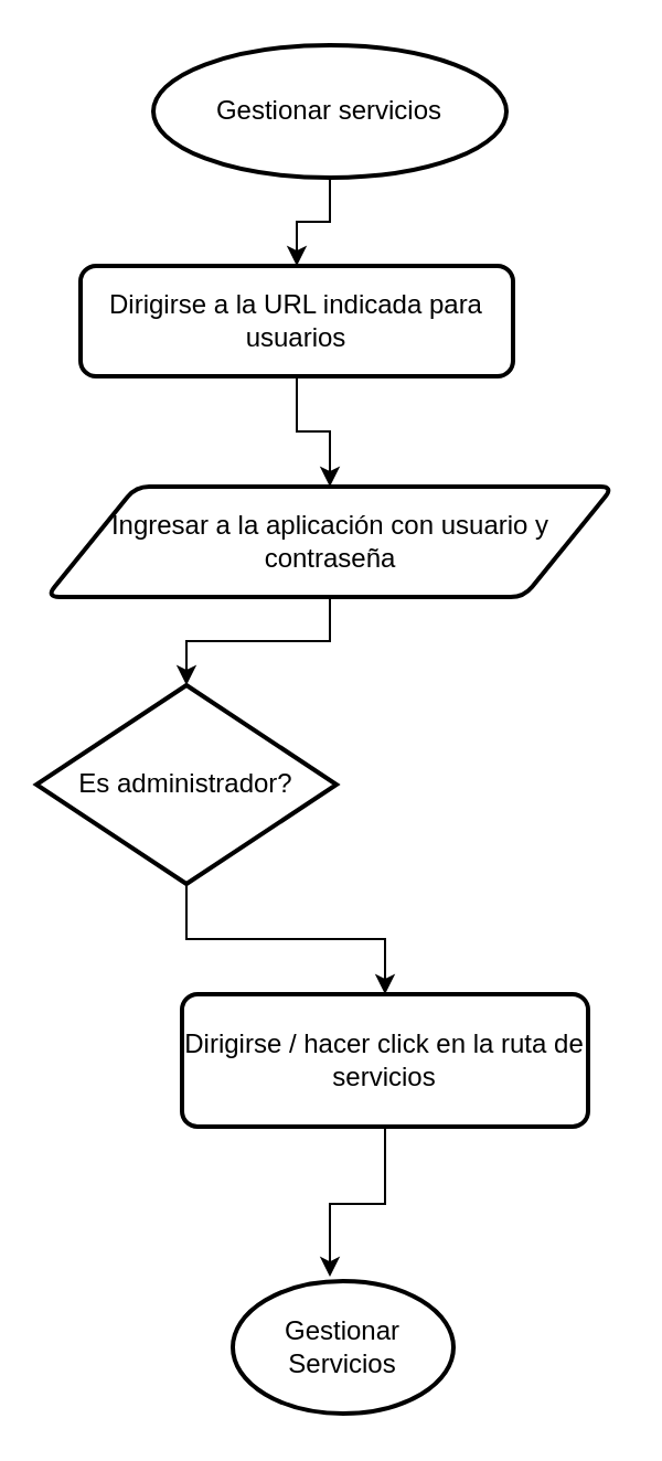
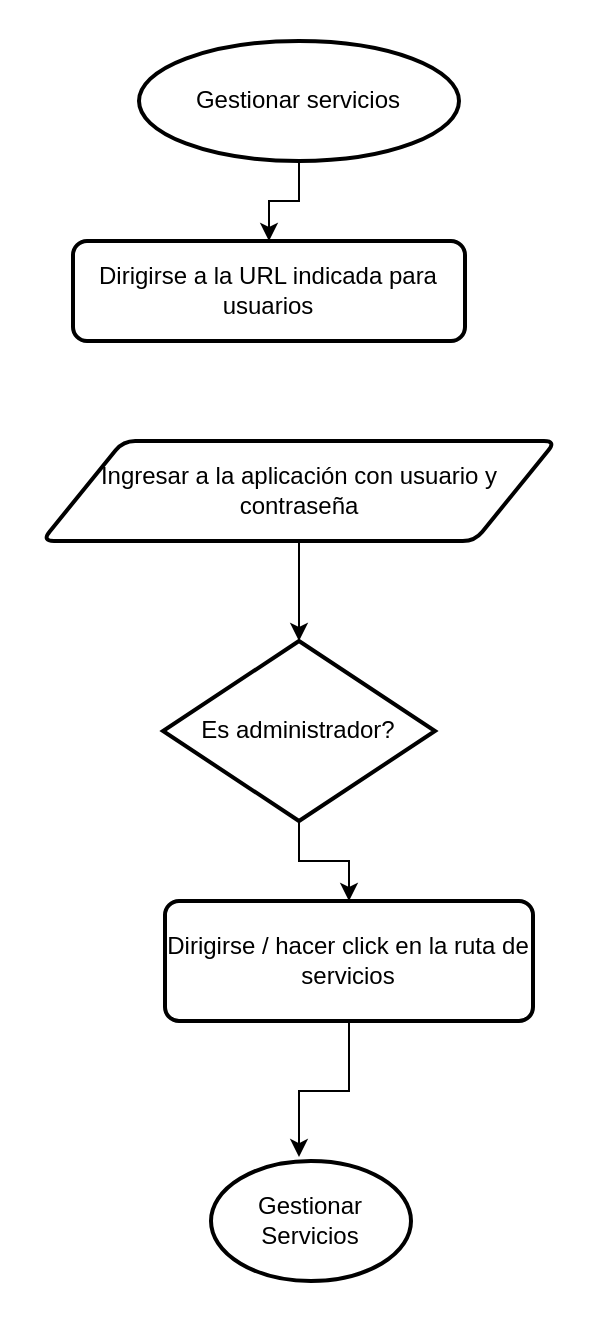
  <mxCell id="0" />
  <mxCell id="1" parent="0" />
  <mxCell id="2" style="edgeStyle=orthogonalEdgeStyle;rounded=0;orthogonalLoop=1;jettySize=auto;html=1;" edge="1" parent="1" source="3" target="5"><mxGeometry relative="1" as="geometry" /></mxCell>
  <mxCell id="3" value="Gestionar servicios" style="strokeWidth=2;html=1;shape=mxgraph.flowchart.start_1;whiteSpace=wrap;" vertex="1" parent="1"><mxGeometry x="69" y="20" width="160" height="60" as="geometry" /></mxCell>
- <mxCell id="4" style="edgeStyle=orthogonalEdgeStyle;rounded=0;orthogonalLoop=1;jettySize=auto;html=1;entryX=0.5;entryY=0;entryDx=0;entryDy=0;" edge="1" parent="1" source="5" target="7"><mxGeometry relative="1" as="geometry" /></mxCell>
  <mxCell id="5" value="Dirigirse a la URL indicada para usuarios" style="rounded=1;whiteSpace=wrap;html=1;absoluteArcSize=1;arcSize=14;strokeWidth=2;" vertex="1" parent="1"><mxGeometry x="36" y="120" width="196" height="50" as="geometry" /></mxCell>
  <mxCell id="6" style="edgeStyle=orthogonalEdgeStyle;rounded=0;orthogonalLoop=1;jettySize=auto;html=1;entryX=0.5;entryY=0;entryDx=0;entryDy=0;entryPerimeter=0;" edge="1" parent="1" source="7" target="9"><mxGeometry relative="1" as="geometry" /></mxCell>
  <mxCell id="7" value="Ingresar a la aplicación con usuario y contraseña" style="shape=parallelogram;html=1;strokeWidth=2;perimeter=parallelogramPerimeter;whiteSpace=wrap;rounded=1;arcSize=12;size=0.158;" vertex="1" parent="1"><mxGeometry x="20.5" y="220" width="257" height="50" as="geometry" /></mxCell>
  <mxCell id="8" style="edgeStyle=orthogonalEdgeStyle;rounded=0;orthogonalLoop=1;jettySize=auto;html=1;entryX=0.5;entryY=0;entryDx=0;entryDy=0;" edge="1" parent="1" source="9" target="11"><mxGeometry relative="1" as="geometry" /></mxCell>
- <mxCell id="9" value="Es administrador?" style="strokeWidth=2;html=1;shape=mxgraph.flowchart.decision;whiteSpace=wrap;" vertex="1" parent="1"><mxGeometry x="16" y="310" width="136" height="90" as="geometry" /></mxCell>
+ <mxCell id="9" value="Es administrador?" style="strokeWidth=2;html=1;shape=mxgraph.flowchart.decision;whiteSpace=wrap;" vertex="1" parent="1"><mxGeometry x="81" y="320" width="136" height="90" as="geometry" /></mxCell>
  <mxCell id="10" style="edgeStyle=orthogonalEdgeStyle;rounded=0;orthogonalLoop=1;jettySize=auto;html=1;entryX=0.44;entryY=-0.033;entryDx=0;entryDy=0;entryPerimeter=0;" edge="1" parent="1" source="11" target="12"><mxGeometry relative="1" as="geometry"><mxPoint x="149" y="560" as="targetPoint" /></mxGeometry></mxCell>
  <mxCell id="11" value="Dirigirse / hacer click en la ruta de servicios" style="rounded=1;whiteSpace=wrap;html=1;absoluteArcSize=1;arcSize=14;strokeWidth=2;" vertex="1" parent="1"><mxGeometry x="82" y="450" width="184" height="60" as="geometry" /></mxCell>
  <mxCell id="12" value="Gestionar Servicios" style="strokeWidth=2;html=1;shape=mxgraph.flowchart.start_1;whiteSpace=wrap;" vertex="1" parent="1"><mxGeometry x="105" y="580" width="100" height="60" as="geometry" /></mxCell>
